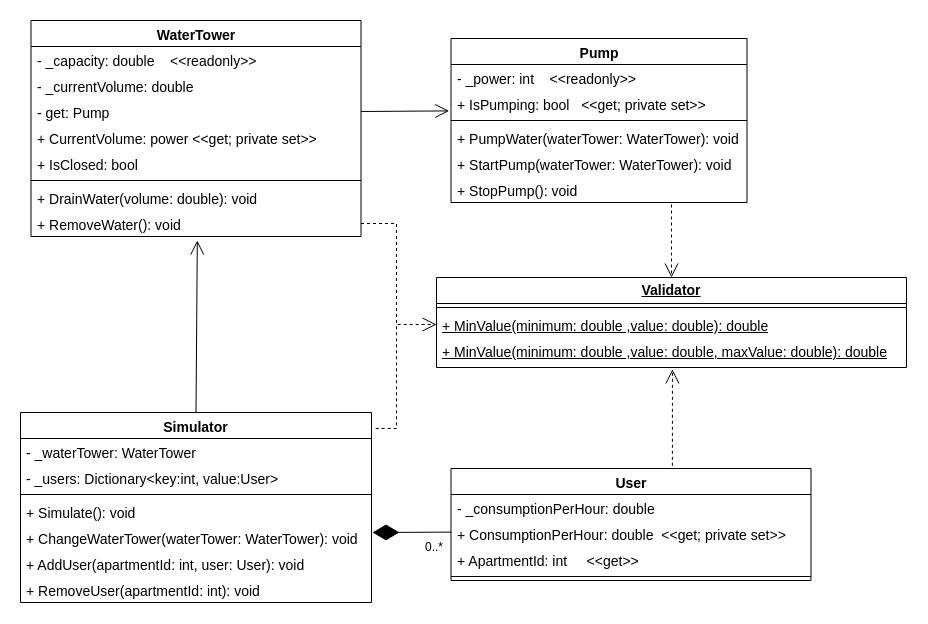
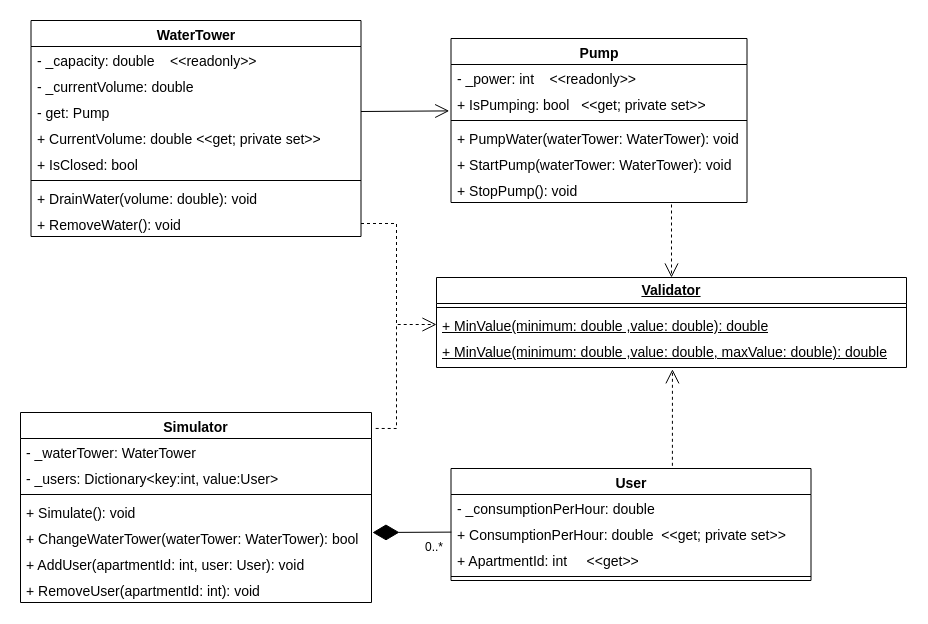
  <mxCell id="0" />
  <mxCell id="1" parent="0" />
  <mxCell id="2" value="WaterTower" style="swimlane;fontStyle=1;align=center;verticalAlign=top;childLayout=stackLayout;horizontal=1;startSize=26;horizontalStack=0;resizeParent=1;resizeParentMax=0;resizeLast=0;collapsible=1;marginBottom=0;whiteSpace=wrap;html=1;fontSize=14;" vertex="1" parent="1"><mxGeometry x="30.5" y="20" width="330" height="216" as="geometry" /></mxCell>
  <mxCell id="3" value="&lt;div style=&quot;text-align: justify; font-size: 14px;&quot;&gt;&lt;span style=&quot;background-color: initial; font-size: 14px;&quot;&gt;- _capacity: double&lt;span style=&quot;white-space: pre; font-size: 14px;&quot;&gt; &lt;/span&gt;&lt;span style=&quot;white-space: pre; font-size: 14px;&quot;&gt; &lt;span style=&quot;white-space: pre; font-size: 14px;&quot;&gt; &lt;/span&gt;&lt;span style=&quot;white-space: pre; font-size: 14px;&quot;&gt; &lt;/span&gt;&lt;/span&gt;&lt;/span&gt;&lt;span style=&quot;background-color: initial; font-size: 14px;&quot;&gt;&amp;lt;&amp;lt;readonly&amp;gt;&amp;gt;&lt;/span&gt;&lt;/div&gt;" style="text;strokeColor=none;fillColor=none;align=left;verticalAlign=top;spacingLeft=4;spacingRight=4;overflow=hidden;rotatable=0;points=[[0,0.5],[1,0.5]];portConstraint=eastwest;whiteSpace=wrap;html=1;fontSize=14;" vertex="1" parent="2"><mxGeometry y="26" width="330" height="26" as="geometry" /></mxCell>
  <mxCell id="4" value="- _currentVolume: double" style="text;strokeColor=none;fillColor=none;align=left;verticalAlign=top;spacingLeft=4;spacingRight=4;overflow=hidden;rotatable=0;points=[[0,0.5],[1,0.5]];portConstraint=eastwest;whiteSpace=wrap;html=1;fontSize=14;" vertex="1" parent="2"><mxGeometry y="52" width="330" height="26" as="geometry" /></mxCell>
  <mxCell id="5" value="- get: Pump" style="text;strokeColor=none;fillColor=none;align=left;verticalAlign=top;spacingLeft=4;spacingRight=4;overflow=hidden;rotatable=0;points=[[0,0.5],[1,0.5]];portConstraint=eastwest;whiteSpace=wrap;html=1;fontSize=14;" vertex="1" parent="2"><mxGeometry y="78" width="330" height="26" as="geometry" /></mxCell>
- <mxCell id="6" value="+ CurrentVolume: power&lt;span style=&quot;white-space: pre; font-size: 14px;&quot;&gt; &lt;/span&gt;&amp;lt;&amp;lt;get; private set&amp;gt;&amp;gt;" style="text;strokeColor=none;fillColor=none;align=left;verticalAlign=top;spacingLeft=4;spacingRight=4;overflow=hidden;rotatable=0;points=[[0,0.5],[1,0.5]];portConstraint=eastwest;whiteSpace=wrap;html=1;fontSize=14;" vertex="1" parent="2"><mxGeometry y="104" width="330" height="26" as="geometry" /></mxCell>
+ <mxCell id="6" value="+ CurrentVolume: double&lt;span style=&quot;white-space: pre; font-size: 14px;&quot;&gt; &lt;/span&gt;&amp;lt;&amp;lt;get; private set&amp;gt;&amp;gt;" style="text;strokeColor=none;fillColor=none;align=left;verticalAlign=top;spacingLeft=4;spacingRight=4;overflow=hidden;rotatable=0;points=[[0,0.5],[1,0.5]];portConstraint=eastwest;whiteSpace=wrap;html=1;fontSize=14;" vertex="1" parent="2"><mxGeometry y="104" width="330" height="26" as="geometry" /></mxCell>
  <mxCell id="7" value="+ IsClosed: bool" style="text;strokeColor=none;fillColor=none;align=left;verticalAlign=top;spacingLeft=4;spacingRight=4;overflow=hidden;rotatable=0;points=[[0,0.5],[1,0.5]];portConstraint=eastwest;whiteSpace=wrap;html=1;fontSize=14;" vertex="1" parent="2"><mxGeometry y="130" width="330" height="26" as="geometry" /></mxCell>
  <mxCell id="8" value="" style="line;strokeWidth=1;fillColor=none;align=left;verticalAlign=middle;spacingTop=-1;spacingLeft=3;spacingRight=3;rotatable=0;labelPosition=right;points=[];portConstraint=eastwest;strokeColor=inherit;" vertex="1" parent="2"><mxGeometry y="156" width="330" height="8" as="geometry" /></mxCell>
  <mxCell id="9" value="+ DrainWater(volume: double): void" style="text;strokeColor=none;fillColor=none;align=left;verticalAlign=top;spacingLeft=4;spacingRight=4;overflow=hidden;rotatable=0;points=[[0,0.5],[1,0.5]];portConstraint=eastwest;whiteSpace=wrap;html=1;fontSize=14;" vertex="1" parent="2"><mxGeometry y="164" width="330" height="26" as="geometry" /></mxCell>
  <mxCell id="10" value="+ RemoveWater(): void" style="text;strokeColor=none;fillColor=none;align=left;verticalAlign=top;spacingLeft=4;spacingRight=4;overflow=hidden;rotatable=0;points=[[0,0.5],[1,0.5]];portConstraint=eastwest;whiteSpace=wrap;html=1;fontSize=14;" vertex="1" parent="2"><mxGeometry y="190" width="330" height="26" as="geometry" /></mxCell>
  <mxCell id="11" value="Validator" style="swimlane;fontStyle=5;align=center;verticalAlign=middle;childLayout=stackLayout;horizontal=1;startSize=26;horizontalStack=0;resizeParent=1;resizeParentMax=0;resizeLast=0;collapsible=1;marginBottom=0;whiteSpace=wrap;html=1;fontSize=14;" vertex="1" parent="1"><mxGeometry x="436" y="277" width="470" height="90" as="geometry" /></mxCell>
  <mxCell id="12" value="" style="line;strokeWidth=1;fillColor=none;align=left;verticalAlign=middle;spacingTop=-1;spacingLeft=3;spacingRight=3;rotatable=0;labelPosition=right;points=[];portConstraint=eastwest;strokeColor=inherit;" vertex="1" parent="11"><mxGeometry y="26" width="470" height="8" as="geometry" /></mxCell>
  <mxCell id="13" value="+ MinValue(minimum: double ,value: double): double" style="text;strokeColor=none;fillColor=none;align=left;verticalAlign=top;spacingLeft=4;spacingRight=4;overflow=hidden;rotatable=0;points=[[0,0.5],[1,0.5]];portConstraint=eastwest;whiteSpace=wrap;html=1;fontStyle=4;fontSize=14;" vertex="1" parent="11"><mxGeometry y="34" width="470" height="26" as="geometry" /></mxCell>
  <mxCell id="14" value="+ MinValue(minimum: double ,value:&amp;nbsp;double, maxValue: double): double" style="text;strokeColor=none;fillColor=none;align=left;verticalAlign=top;spacingLeft=4;spacingRight=4;overflow=hidden;rotatable=0;points=[[0,0.5],[1,0.5]];portConstraint=eastwest;whiteSpace=wrap;html=1;fontStyle=4;fontSize=14;" vertex="1" parent="11"><mxGeometry y="60" width="470" height="30" as="geometry" /></mxCell>
  <mxCell id="15" value="Pump" style="swimlane;fontStyle=1;align=center;verticalAlign=top;childLayout=stackLayout;horizontal=1;startSize=26;horizontalStack=0;resizeParent=1;resizeParentMax=0;resizeLast=0;collapsible=1;marginBottom=0;whiteSpace=wrap;html=1;fontSize=14;" vertex="1" parent="1"><mxGeometry x="450.5" y="38" width="296" height="164" as="geometry" /></mxCell>
  <mxCell id="16" value="- _power: int&lt;span style=&quot;white-space: pre; font-size: 14px;&quot;&gt; &lt;/span&gt;&lt;span style=&quot;white-space: pre; font-size: 14px;&quot;&gt; &lt;span style=&quot;white-space: pre; font-size: 14px;&quot;&gt; &lt;span style=&quot;white-space: pre; font-size: 14px;&quot;&gt; &lt;/span&gt;&lt;/span&gt;&lt;/span&gt;&amp;lt;&amp;lt;readonly&amp;gt;&amp;gt;" style="text;strokeColor=none;fillColor=none;align=left;verticalAlign=top;spacingLeft=4;spacingRight=4;overflow=hidden;rotatable=0;points=[[0,0.5],[1,0.5]];portConstraint=eastwest;whiteSpace=wrap;html=1;fontSize=14;" vertex="1" parent="15"><mxGeometry y="26" width="296" height="26" as="geometry" /></mxCell>
  <mxCell id="17" value="+ IsPumping: bool&lt;span style=&quot;white-space: pre; font-size: 14px;&quot;&gt; &lt;span style=&quot;white-space: pre; font-size: 14px;&quot;&gt; &lt;/span&gt;&lt;/span&gt; &amp;lt;&amp;lt;get; private set&amp;gt;&amp;gt;" style="text;strokeColor=none;fillColor=none;align=left;verticalAlign=top;spacingLeft=4;spacingRight=4;overflow=hidden;rotatable=0;points=[[0,0.5],[1,0.5]];portConstraint=eastwest;whiteSpace=wrap;html=1;fontSize=14;" vertex="1" parent="15"><mxGeometry y="52" width="296" height="26" as="geometry" /></mxCell>
  <mxCell id="18" value="" style="line;strokeWidth=1;fillColor=none;align=left;verticalAlign=middle;spacingTop=-1;spacingLeft=3;spacingRight=3;rotatable=0;labelPosition=right;points=[];portConstraint=eastwest;strokeColor=inherit;" vertex="1" parent="15"><mxGeometry y="78" width="296" height="8" as="geometry" /></mxCell>
  <mxCell id="19" value="+ PumpWater(waterTower: WaterTower): void" style="text;strokeColor=none;fillColor=none;align=left;verticalAlign=top;spacingLeft=4;spacingRight=4;overflow=hidden;rotatable=0;points=[[0,0.5],[1,0.5]];portConstraint=eastwest;whiteSpace=wrap;html=1;fontSize=14;" vertex="1" parent="15"><mxGeometry y="86" width="296" height="26" as="geometry" /></mxCell>
  <mxCell id="20" value="+ StartPump(waterTower: WaterTower): void" style="text;strokeColor=none;fillColor=none;align=left;verticalAlign=top;spacingLeft=4;spacingRight=4;overflow=hidden;rotatable=0;points=[[0,0.5],[1,0.5]];portConstraint=eastwest;whiteSpace=wrap;html=1;fontSize=14;" vertex="1" parent="15"><mxGeometry y="112" width="296" height="26" as="geometry" /></mxCell>
  <mxCell id="21" value="+ StopPump(): void" style="text;strokeColor=none;fillColor=none;align=left;verticalAlign=top;spacingLeft=4;spacingRight=4;overflow=hidden;rotatable=0;points=[[0,0.5],[1,0.5]];portConstraint=eastwest;whiteSpace=wrap;html=1;fontSize=14;" vertex="1" parent="15"><mxGeometry y="138" width="296" height="26" as="geometry" /></mxCell>
  <mxCell id="22" value="User" style="swimlane;fontStyle=1;align=center;verticalAlign=top;childLayout=stackLayout;horizontal=1;startSize=26;horizontalStack=0;resizeParent=1;resizeParentMax=0;resizeLast=0;collapsible=1;marginBottom=0;whiteSpace=wrap;html=1;fontSize=14;" vertex="1" parent="1"><mxGeometry x="450.5" y="468" width="360" height="112" as="geometry"><mxRectangle x="-384" y="512" width="72" height="40" as="alternateBounds" /></mxGeometry></mxCell>
  <mxCell id="23" value="-&amp;nbsp;_consumptionPerHour: double" style="text;strokeColor=none;fillColor=none;align=left;verticalAlign=top;spacingLeft=4;spacingRight=4;overflow=hidden;rotatable=0;points=[[0,0.5],[1,0.5]];portConstraint=eastwest;whiteSpace=wrap;html=1;fontSize=14;" vertex="1" parent="22"><mxGeometry y="26" width="360" height="26" as="geometry" /></mxCell>
  <mxCell id="24" value="+ ConsumptionPerHour: double &lt;span style=&quot;white-space: pre;&quot;&gt; &lt;/span&gt;&amp;lt;&amp;lt;get; private set&amp;gt;&amp;gt;" style="text;strokeColor=none;fillColor=none;align=left;verticalAlign=top;spacingLeft=4;spacingRight=4;overflow=hidden;rotatable=0;points=[[0,0.5],[1,0.5]];portConstraint=eastwest;whiteSpace=wrap;html=1;fontSize=14;" vertex="1" parent="22"><mxGeometry y="52" width="360" height="26" as="geometry" /></mxCell>
  <mxCell id="25" value="+ ApartmentId: int&amp;nbsp;&lt;span style=&quot;white-space: pre;&quot;&gt; &lt;/span&gt;&lt;span style=&quot;white-space: pre;&quot;&gt; &lt;/span&gt;&lt;span style=&quot;white-space: pre;&quot;&gt; &lt;span style=&quot;white-space: pre;&quot;&gt; &lt;/span&gt;&amp;lt;&lt;/span&gt;&amp;lt;get&amp;gt;&amp;gt;" style="text;strokeColor=none;fillColor=none;align=left;verticalAlign=top;spacingLeft=4;spacingRight=4;overflow=hidden;rotatable=0;points=[[0,0.5],[1,0.5]];portConstraint=eastwest;whiteSpace=wrap;html=1;fontSize=14;" vertex="1" parent="22"><mxGeometry y="78" width="360" height="26" as="geometry" /></mxCell>
  <mxCell id="26" value="" style="line;strokeWidth=1;fillColor=none;align=left;verticalAlign=middle;spacingTop=-1;spacingLeft=3;spacingRight=3;rotatable=0;labelPosition=right;points=[];portConstraint=eastwest;strokeColor=inherit;" vertex="1" parent="22"><mxGeometry y="104" width="360" height="8" as="geometry" /></mxCell>
  <mxCell id="27" value="Simulator" style="swimlane;fontStyle=1;align=center;verticalAlign=top;childLayout=stackLayout;horizontal=1;startSize=26;horizontalStack=0;resizeParent=1;resizeParentMax=0;resizeLast=0;collapsible=1;marginBottom=0;whiteSpace=wrap;html=1;fontSize=14;" vertex="1" parent="1"><mxGeometry x="20" y="412" width="351" height="190" as="geometry" /></mxCell>
  <mxCell id="28" value="- _waterTower: WaterTower" style="text;strokeColor=none;fillColor=none;align=left;verticalAlign=top;spacingLeft=4;spacingRight=4;overflow=hidden;rotatable=0;points=[[0,0.5],[1,0.5]];portConstraint=eastwest;whiteSpace=wrap;html=1;fontSize=14;" vertex="1" parent="27"><mxGeometry y="26" width="351" height="26" as="geometry" /></mxCell>
  <mxCell id="29" value="- _users: Dictionary&amp;lt;key:int, value:User&amp;gt;" style="text;strokeColor=none;fillColor=none;align=left;verticalAlign=top;spacingLeft=4;spacingRight=4;overflow=hidden;rotatable=0;points=[[0,0.5],[1,0.5]];portConstraint=eastwest;whiteSpace=wrap;html=1;fontSize=14;" vertex="1" parent="27"><mxGeometry y="52" width="351" height="26" as="geometry" /></mxCell>
  <mxCell id="30" value="" style="line;strokeWidth=1;fillColor=none;align=left;verticalAlign=middle;spacingTop=-1;spacingLeft=3;spacingRight=3;rotatable=0;labelPosition=right;points=[];portConstraint=eastwest;strokeColor=inherit;" vertex="1" parent="27"><mxGeometry y="78" width="351" height="8" as="geometry" /></mxCell>
  <mxCell id="31" value="+ Simulate(): void" style="text;strokeColor=none;fillColor=none;align=left;verticalAlign=top;spacingLeft=4;spacingRight=4;overflow=hidden;rotatable=0;points=[[0,0.5],[1,0.5]];portConstraint=eastwest;whiteSpace=wrap;html=1;fontSize=14;" vertex="1" parent="27"><mxGeometry y="86" width="351" height="26" as="geometry" /></mxCell>
- <mxCell id="32" value="+ ChangeWaterTower(waterTower: WaterTower): void" style="text;strokeColor=none;fillColor=none;align=left;verticalAlign=top;spacingLeft=4;spacingRight=4;overflow=hidden;rotatable=0;points=[[0,0.5],[1,0.5]];portConstraint=eastwest;whiteSpace=wrap;html=1;fontSize=14;" vertex="1" parent="27"><mxGeometry y="112" width="351" height="26" as="geometry" /></mxCell>
+ <mxCell id="32" value="+ ChangeWaterTower(waterTower: WaterTower): bool" style="text;strokeColor=none;fillColor=none;align=left;verticalAlign=top;spacingLeft=4;spacingRight=4;overflow=hidden;rotatable=0;points=[[0,0.5],[1,0.5]];portConstraint=eastwest;whiteSpace=wrap;html=1;fontSize=14;" vertex="1" parent="27"><mxGeometry y="112" width="351" height="26" as="geometry" /></mxCell>
  <mxCell id="33" value="+ AddUser(apartmentId: int, user: User): void" style="text;strokeColor=none;fillColor=none;align=left;verticalAlign=top;spacingLeft=4;spacingRight=4;overflow=hidden;rotatable=0;points=[[0,0.5],[1,0.5]];portConstraint=eastwest;whiteSpace=wrap;html=1;fontSize=14;" vertex="1" parent="27"><mxGeometry y="138" width="351" height="26" as="geometry" /></mxCell>
  <mxCell id="34" value="+ RemoveUser(apartmentId: int): void" style="text;strokeColor=none;fillColor=none;align=left;verticalAlign=top;spacingLeft=4;spacingRight=4;overflow=hidden;rotatable=0;points=[[0,0.5],[1,0.5]];portConstraint=eastwest;whiteSpace=wrap;html=1;fontSize=14;" vertex="1" parent="27"><mxGeometry y="164" width="351" height="26" as="geometry" /></mxCell>
  <mxCell id="35" value="" style="endArrow=diamondThin;endFill=1;endSize=24;html=1;rounded=0;exitX=0.001;exitY=0.447;exitDx=0;exitDy=0;exitPerimeter=0;" edge="1" parent="1" source="24"><mxGeometry width="160" relative="1" as="geometry"><mxPoint x="474.5" y="503" as="sourcePoint" /><mxPoint x="372" y="532" as="targetPoint" /></mxGeometry></mxCell>
  <mxCell id="36" value="0..*" style="text;html=1;strokeColor=none;fillColor=none;align=center;verticalAlign=middle;whiteSpace=wrap;rounded=0;" vertex="1" parent="1"><mxGeometry x="404" y="532" width="60" height="30" as="geometry" /></mxCell>
  <mxCell id="37" value="" style="endArrow=open;endFill=1;endSize=12;html=1;rounded=0;exitX=1;exitY=0.5;exitDx=0;exitDy=0;entryX=-0.006;entryY=0.785;entryDx=0;entryDy=0;entryPerimeter=0;" edge="1" parent="1" source="5" target="17"><mxGeometry width="160" relative="1" as="geometry"><mxPoint x="324" y="236" as="sourcePoint" /><mxPoint x="484" y="236" as="targetPoint" /></mxGeometry></mxCell>
- <mxCell id="38" value="" style="endArrow=open;endFill=1;endSize=12;html=1;rounded=0;exitX=0.5;exitY=0;exitDx=0;exitDy=0;entryX=0.504;entryY=1.154;entryDx=0;entryDy=0;entryPerimeter=0;" edge="1" parent="1" source="27" target="10"><mxGeometry width="160" relative="1" as="geometry"><mxPoint x="324" y="332" as="sourcePoint" /><mxPoint x="484" y="332" as="targetPoint" /></mxGeometry></mxCell>
  <mxCell id="39" value="" style="endArrow=open;endFill=1;endSize=12;html=1;rounded=0;dashed=1;exitX=1.012;exitY=0.084;exitDx=0;exitDy=0;exitPerimeter=0;entryX=0;entryY=0.5;entryDx=0;entryDy=0;" edge="1" parent="1" source="27" target="13"><mxGeometry width="160" relative="1" as="geometry"><mxPoint x="324" y="332" as="sourcePoint" /><mxPoint x="484" y="332" as="targetPoint" /><Array as="points"><mxPoint x="396" y="428" /><mxPoint x="396" y="324" /></Array></mxGeometry></mxCell>
  <mxCell id="40" value="" style="endArrow=none;dashed=1;html=1;rounded=0;exitX=1;exitY=0.5;exitDx=0;exitDy=0;" edge="1" parent="1" source="10"><mxGeometry width="50" height="50" relative="1" as="geometry"><mxPoint x="380" y="358" as="sourcePoint" /><mxPoint x="396" y="324" as="targetPoint" /><Array as="points"><mxPoint x="396" y="223" /></Array></mxGeometry></mxCell>
  <mxCell id="41" value="" style="endArrow=open;endFill=1;endSize=12;html=1;rounded=0;exitX=0.615;exitY=-0.024;exitDx=0;exitDy=0;exitPerimeter=0;entryX=0.502;entryY=1.06;entryDx=0;entryDy=0;entryPerimeter=0;dashed=1;" edge="1" parent="1" source="22" target="14"><mxGeometry width="160" relative="1" as="geometry"><mxPoint x="324" y="332" as="sourcePoint" /><mxPoint x="484" y="332" as="targetPoint" /></mxGeometry></mxCell>
  <mxCell id="42" value="" style="endArrow=open;endFill=1;endSize=12;html=1;rounded=0;entryX=0.5;entryY=0;entryDx=0;entryDy=0;dashed=1;" edge="1" parent="1" target="11"><mxGeometry width="160" relative="1" as="geometry"><mxPoint x="671" y="204" as="sourcePoint" /><mxPoint x="524" y="268" as="targetPoint" /></mxGeometry></mxCell>
